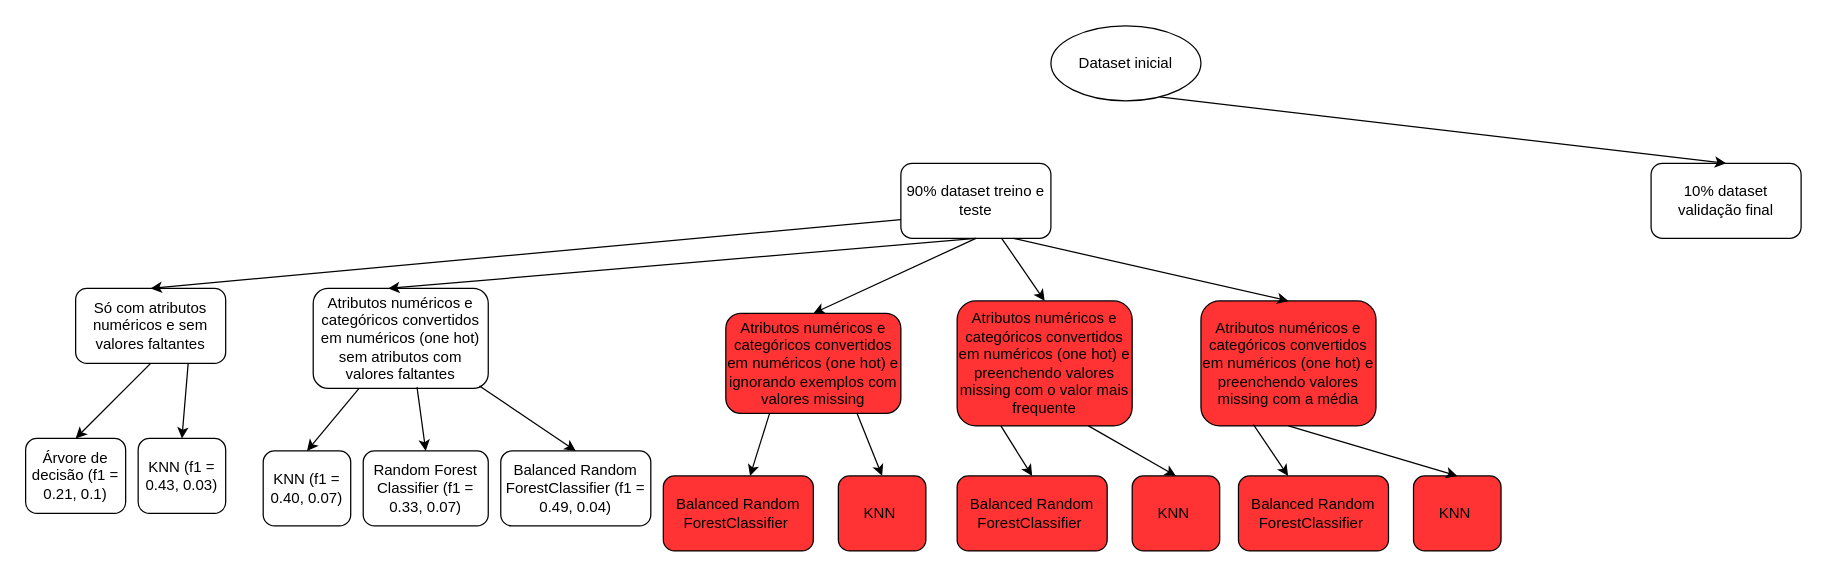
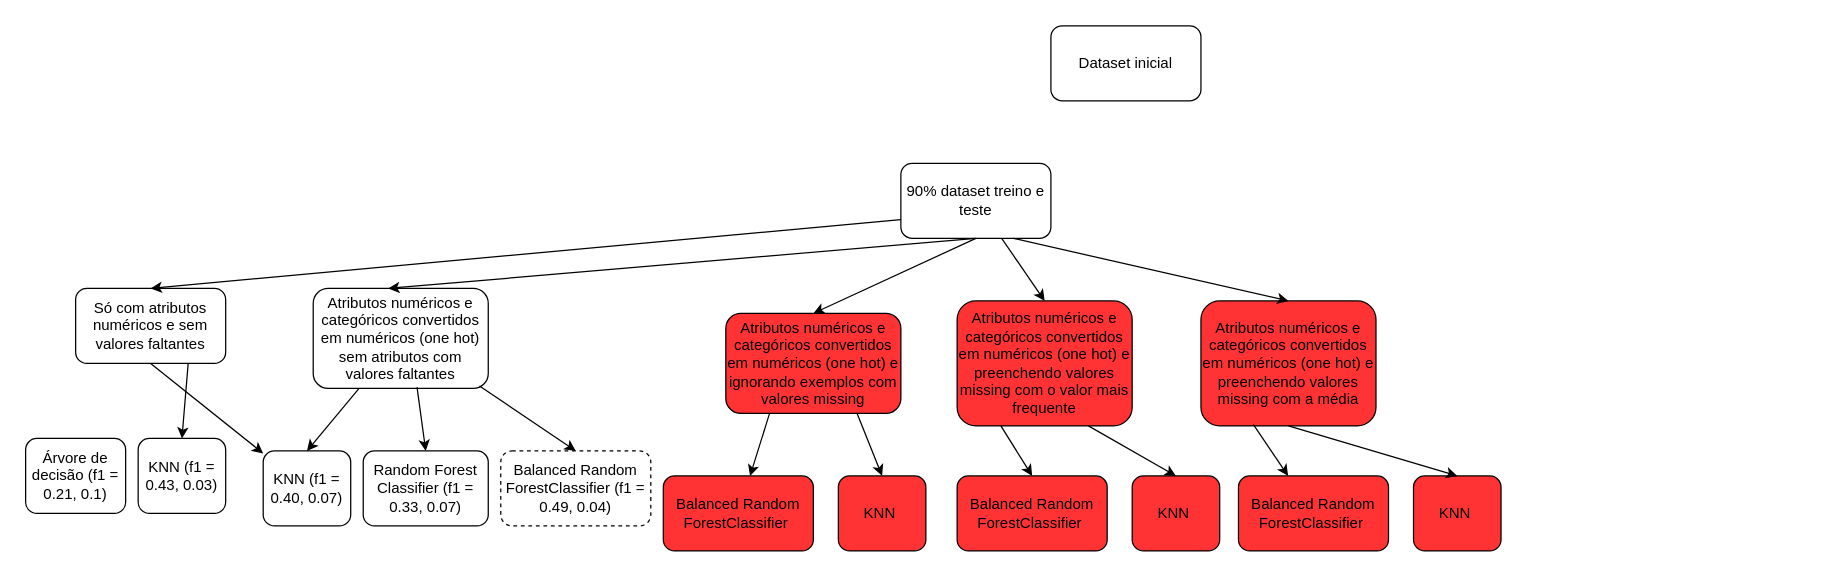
  <mxCell id="0" />
  <mxCell id="1" parent="0" />
- <mxCell id="2" value="Dataset inicial" style="ellipse;whiteSpace=wrap;html=1;" vertex="1" parent="1"><mxGeometry x="840" y="20" width="120" height="60" as="geometry" /></mxCell>
- <mxCell id="3" value="10% dataset validação final" style="rounded=1;whiteSpace=wrap;html=1;" vertex="1" parent="1"><mxGeometry x="1320" y="130" width="120" height="60" as="geometry" /></mxCell>
+ <mxCell id="2" value="Dataset inicial" style="rounded=1;whiteSpace=wrap;html=1;" vertex="1" parent="1"><mxGeometry x="840" y="20" width="120" height="60" as="geometry" /></mxCell>
  <mxCell id="4" value="90% dataset treino e teste" style="rounded=1;whiteSpace=wrap;html=1;" vertex="1" parent="1"><mxGeometry x="720" y="130" width="120" height="60" as="geometry" /></mxCell>
- <mxCell id="5" value="" style="endArrow=classic;html=1;exitX=0.75;exitY=1;exitDx=0;exitDy=0;entryX=0.5;entryY=0;entryDx=0;entryDy=0;" edge="1" parent="1" source="2" target="3"><mxGeometry width="50" height="50" relative="1" as="geometry"><mxPoint x="930" y="320" as="sourcePoint" /><mxPoint x="980" y="270" as="targetPoint" /></mxGeometry></mxCell>
  <mxCell id="6" value="Árvore de decisão (f1 = 0.21, 0.1)" style="rounded=1;whiteSpace=wrap;html=1;" vertex="1" parent="1"><mxGeometry x="20" y="350" width="80" height="60" as="geometry" /></mxCell>
  <mxCell id="7" value="Só com atributos numéricos e sem valores faltantes" style="rounded=1;whiteSpace=wrap;html=1;" vertex="1" parent="1"><mxGeometry x="60" y="230" width="120" height="60" as="geometry" /></mxCell>
  <mxCell id="8" value="" style="endArrow=classic;html=1;exitX=0;exitY=0.75;exitDx=0;exitDy=0;entryX=0.5;entryY=0;entryDx=0;entryDy=0;" edge="1" parent="1" source="4" target="7"><mxGeometry width="50" height="50" relative="1" as="geometry"><mxPoint y="220" as="sourcePoint" x="510" /><mxPoint x="560" y="170" as="targetPoint" /></mxGeometry></mxCell>
- <mxCell id="9" value="" style="endArrow=classic;html=1;exitX=0.5;exitY=1;exitDx=0;exitDy=0;entryX=0.5;entryY=0;entryDx=0;entryDy=0;" edge="1" parent="1" source="7" target="6"><mxGeometry width="50" height="50" relative="1" as="geometry"><mxPoint x="290" y="550" as="sourcePoint" /><mxPoint x="330" y="310" as="targetPoint" /></mxGeometry></mxCell>
+ <mxCell id="9" value="" style="endArrow=classic;html=1;exitX=0.5;exitY=1;exitDx=0;exitDy=0;" edge="1" parent="1" source="7" target="14"><mxGeometry width="50" height="50" relative="1" as="geometry"><mxPoint x="290" y="550" as="sourcePoint" /><mxPoint x="330" y="310" as="targetPoint" /></mxGeometry></mxCell>
  <mxCell id="10" value="KNN (f1 = 0.43, 0.03)" style="rounded=1;whiteSpace=wrap;html=1;" vertex="1" parent="1"><mxGeometry x="110" y="350" width="70" height="60" as="geometry" /></mxCell>
  <mxCell id="11" value="" style="endArrow=classic;html=1;exitX=0.75;exitY=1;exitDx=0;exitDy=0;entryX=0.5;entryY=0;entryDx=0;entryDy=0;" edge="1" parent="1" source="7" target="10"><mxGeometry width="50" height="50" relative="1" as="geometry"><mxPoint x="480" y="340" as="sourcePoint" /><mxPoint x="530" y="290" as="targetPoint" /></mxGeometry></mxCell>
  <mxCell id="12" value="Atributos numéricos e categóricos convertidos em numéricos (one hot) sem atributos com valores faltantes" style="rounded=1;whiteSpace=wrap;html=1;" vertex="1" parent="1"><mxGeometry x="250" y="230" width="140" height="80" as="geometry" /></mxCell>
  <mxCell id="13" value="" style="endArrow=classic;html=1;exitX=0.5;exitY=1;exitDx=0;exitDy=0;entryX=0.429;entryY=0;entryDx=0;entryDy=0;entryPerimeter=0;" edge="1" parent="1" source="4" target="12"><mxGeometry width="50" height="50" relative="1" as="geometry"><mxPoint x="860" y="430" as="sourcePoint" /><mxPoint x="810" y="230" as="targetPoint" /></mxGeometry></mxCell>
  <mxCell id="14" value="KNN (f1 = 0.40, 0.07)" style="rounded=1;whiteSpace=wrap;html=1;" vertex="1" parent="1"><mxGeometry x="210" y="360" width="70" height="60" as="geometry" /></mxCell>
  <mxCell id="15" value="Random Forest Classifier (f1 = 0.33, 0.07)" style="rounded=1;whiteSpace=wrap;html=1;" vertex="1" parent="1"><mxGeometry x="290" y="360" width="100" height="60" as="geometry" /></mxCell>
  <mxCell id="16" value="" style="endArrow=classic;html=1;entryX=0.5;entryY=0;entryDx=0;entryDy=0;" edge="1" parent="1" source="12" target="14"><mxGeometry width="50" height="50" relative="1" as="geometry"><mxPoint x="420" y="580" as="sourcePoint" /><mxPoint x="420" y="400" as="targetPoint" /></mxGeometry></mxCell>
  <mxCell id="17" value="" style="endArrow=classic;html=1;exitX=0.593;exitY=0.988;exitDx=0;exitDy=0;exitPerimeter=0;entryX=0.5;entryY=0;entryDx=0;entryDy=0;" edge="1" parent="1" source="12" target="15"><mxGeometry width="50" height="50" relative="1" as="geometry"><mxPoint x="580" y="540" as="sourcePoint" /><mxPoint x="630" y="490" as="targetPoint" /></mxGeometry></mxCell>
- <mxCell id="18" value="Balanced Random ForestClassifier (f1 = 0.49, 0.04)" style="rounded=1;whiteSpace=wrap;html=1;" vertex="1" parent="1"><mxGeometry x="400" y="360" width="120" height="60" as="geometry" /></mxCell>
+ <mxCell id="18" value="Balanced Random ForestClassifier (f1 = 0.49, 0.04)" style="rounded=1;whiteSpace=wrap;html=1;dashed=1;" vertex="1" parent="1"><mxGeometry x="400" y="360" width="120" height="60" as="geometry" /></mxCell>
  <mxCell id="19" value="" style="endArrow=classic;html=1;entryX=0.5;entryY=0;entryDx=0;entryDy=0;exitX=0.95;exitY=0.975;exitDx=0;exitDy=0;exitPerimeter=0;" edge="1" parent="1" source="12" target="18"><mxGeometry width="50" height="50" relative="1" as="geometry"><mxPoint y="300" as="sourcePoint" x="510" /><mxPoint x="460" y="360" as="targetPoint" /></mxGeometry></mxCell>
  <mxCell id="20" value="Atributos numéricos e categóricos convertidos em numéricos (one hot) e preenchendo valores missing com o valor mais frequente" style="rounded=1;whiteSpace=wrap;html=1;fillColor=#FF3333;" vertex="1" parent="1"><mxGeometry x="765" y="240" width="140" height="100" as="geometry" /></mxCell>
  <mxCell id="21" value="Atributos numéricos e categóricos convertidos em numéricos (one hot) e ignorando exemplos com valores missing" style="rounded=1;whiteSpace=wrap;html=1;fillColor=#FF3333;" vertex="1" parent="1"><mxGeometry x="580" y="250" width="140" height="80" as="geometry" /></mxCell>
  <mxCell id="22" value="Atributos numéricos e categóricos convertidos em numéricos (one hot) e preenchendo valores missing com a média" style="rounded=1;whiteSpace=wrap;html=1;fillColor=#FF3333;" vertex="1" parent="1"><mxGeometry x="960" y="240" width="140" height="100" as="geometry" /></mxCell>
  <mxCell id="23" value="Balanced Random ForestClassifier&amp;nbsp;" style="rounded=1;whiteSpace=wrap;html=1;fillColor=#FF3333;" vertex="1" parent="1"><mxGeometry x="530" y="380" width="120" height="60" as="geometry" /></mxCell>
  <mxCell id="24" value="KNN&amp;nbsp;" style="rounded=1;whiteSpace=wrap;html=1;fillColor=#FF3333;" vertex="1" parent="1"><mxGeometry x="670" y="380" width="70" height="60" as="geometry" /></mxCell>
  <mxCell id="25" value="" style="endArrow=classic;html=1;exitX=0.25;exitY=1;exitDx=0;exitDy=0;" edge="1" parent="1" source="21" target="23"><mxGeometry width="50" height="50" relative="1" as="geometry"><mxPoint x="690" y="530" as="sourcePoint" /><mxPoint x="740" y="480" as="targetPoint" /></mxGeometry></mxCell>
  <mxCell id="26" value="" style="endArrow=classic;html=1;exitX=0.75;exitY=1;exitDx=0;exitDy=0;entryX=0.5;entryY=0;entryDx=0;entryDy=0;" edge="1" parent="1" source="21" target="24"><mxGeometry width="50" height="50" relative="1" as="geometry"><mxPoint x="625" y="340" as="sourcePoint" /><mxPoint x="617.5" y="370" as="targetPoint" /></mxGeometry></mxCell>
  <mxCell id="27" value="" style="endArrow=classic;html=1;exitX=0.5;exitY=1;exitDx=0;exitDy=0;entryX=0.5;entryY=0;entryDx=0;entryDy=0;" edge="1" parent="1" source="4" target="21"><mxGeometry width="50" height="50" relative="1" as="geometry"><mxPoint x="770" y="370" as="sourcePoint" /><mxPoint x="820" y="320" as="targetPoint" /></mxGeometry></mxCell>
  <mxCell id="28" value="Balanced Random ForestClassifier&amp;nbsp;" style="rounded=1;whiteSpace=wrap;html=1;fillColor=#FF3333;" vertex="1" parent="1"><mxGeometry x="765" y="380" width="120" height="60" as="geometry" /></mxCell>
  <mxCell id="29" value="KNN&amp;nbsp;" style="rounded=1;whiteSpace=wrap;html=1;fillColor=#FF3333;" vertex="1" parent="1"><mxGeometry x="905" y="380" width="70" height="60" as="geometry" /></mxCell>
  <mxCell id="30" value="" style="endArrow=classic;html=1;exitX=0.25;exitY=1;exitDx=0;exitDy=0;entryX=0.5;entryY=0;entryDx=0;entryDy=0;" edge="1" parent="1" source="20" target="28"><mxGeometry width="50" height="50" relative="1" as="geometry"><mxPoint x="695" y="340" as="sourcePoint" /><mxPoint x="715" y="390" as="targetPoint" /></mxGeometry></mxCell>
  <mxCell id="31" value="" style="endArrow=classic;html=1;exitX=0.75;exitY=1;exitDx=0;exitDy=0;entryX=0.5;entryY=0;entryDx=0;entryDy=0;" edge="1" parent="1" source="20" target="29"><mxGeometry width="50" height="50" relative="1" as="geometry"><mxPoint x="865" y="350" as="sourcePoint" /><mxPoint x="840" y="390" as="targetPoint" /></mxGeometry></mxCell>
  <mxCell id="32" value="Balanced Random ForestClassifier&amp;nbsp;" style="rounded=1;whiteSpace=wrap;html=1;fillColor=#FF3333;" vertex="1" parent="1"><mxGeometry x="990" y="380" width="120" height="60" as="geometry" /></mxCell>
  <mxCell id="33" value="KNN&amp;nbsp;" style="rounded=1;whiteSpace=wrap;html=1;fillColor=#FF3333;" vertex="1" parent="1"><mxGeometry x="1130" y="380" width="70" height="60" as="geometry" /></mxCell>
  <mxCell id="34" value="" style="endArrow=classic;html=1;exitX=0.3;exitY=0.99;exitDx=0;exitDy=0;exitPerimeter=0;" edge="1" parent="1" source="22" target="32"><mxGeometry width="50" height="50" relative="1" as="geometry"><mxPoint x="915" y="350" as="sourcePoint" /><mxPoint x="950" y="390" as="targetPoint" /></mxGeometry></mxCell>
  <mxCell id="35" value="" style="endArrow=classic;html=1;entryX=0.5;entryY=0;entryDx=0;entryDy=0;exitX=0.5;exitY=1;exitDx=0;exitDy=0;" edge="1" parent="1" source="22" target="33"><mxGeometry width="50" height="50" relative="1" as="geometry"><mxPoint x="1090" y="340" as="sourcePoint" /><mxPoint x="1094.62" y="381" as="targetPoint" /></mxGeometry></mxCell>
  <mxCell id="36" value="" style="endArrow=classic;html=1;exitX=0.75;exitY=1;exitDx=0;exitDy=0;entryX=0.5;entryY=0;entryDx=0;entryDy=0;" edge="1" parent="1" source="4" target="22"><mxGeometry width="50" height="50" relative="1" as="geometry"><mxPoint x="900" y="240" as="sourcePoint" /><mxPoint x="950" y="190" as="targetPoint" /></mxGeometry></mxCell>
  <mxCell id="37" value="" style="endArrow=classic;html=1;entryX=0.5;entryY=0;entryDx=0;entryDy=0;" edge="1" parent="1" source="4" target="20"><mxGeometry width="50" height="50" relative="1" as="geometry"><mxPoint x="920" y="220" as="sourcePoint" /><mxPoint x="970" y="170" as="targetPoint" /></mxGeometry></mxCell>
